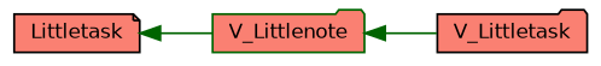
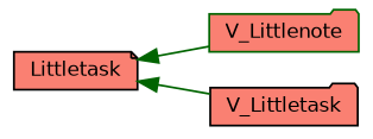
  digraph {
    rankdir=LR
    node [color=black fillcolor=salmon fontname=Helvetica fontsize=10 shape=folder style=filled]
    edge [color=darkgreen dir=back fontname=Helvetica fontsize=10 labelfontname=Helvetica labelfontsize=10 style=solid]
    n1 [height=0.2 label=Littletask shape=note width=0.4]
    n2 [color=darkgreen height=0.2 label=V_Littlenote width=0.4]
    n3 [height=0.2 label=V_Littletask width=0.4]
    n1 -> n2
-   n2 -> n3
+   n1 -> n3
  }
